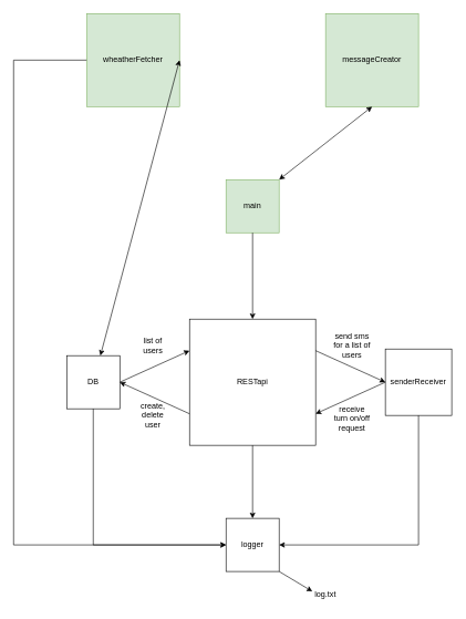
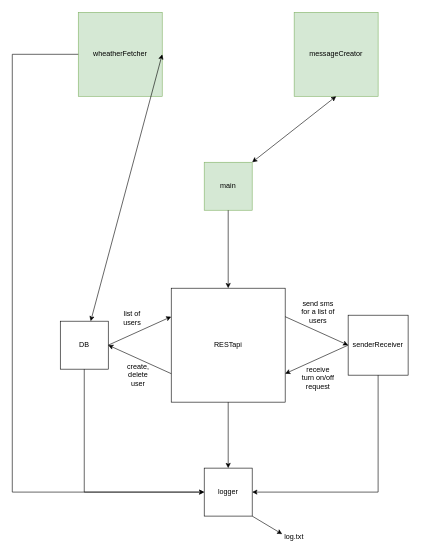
  <mxCell id="0" />
  <mxCell id="1" parent="0" />
  <mxCell id="2" value="main" style="whiteSpace=wrap;html=1;aspect=fixed;fillColor=#d5e8d4;strokeColor=#82b366;" vertex="1" parent="1"><mxGeometry x="340" y="270" width="80" height="80" as="geometry" /></mxCell>
  <mxCell id="3" value="messageCreator" style="whiteSpace=wrap;html=1;aspect=fixed;fillColor=#d5e8d4;strokeColor=#82b366;" vertex="1" parent="1"><mxGeometry x="490" y="20" width="140" height="140" as="geometry" /></mxCell>
  <mxCell id="4" value="wheatherFetcher" style="whiteSpace=wrap;html=1;aspect=fixed;fillColor=#d5e8d4;strokeColor=#82b366;" vertex="1" parent="1"><mxGeometry x="130" y="20" width="140" height="140" as="geometry" /></mxCell>
  <mxCell id="5" value="" style="endArrow=classic;html=1;rounded=0;entryX=0.5;entryY=1;entryDx=0;entryDy=0;startArrow=classic;startFill=1;" edge="1" parent="1" target="3"><mxGeometry width="50" height="50" relative="1" as="geometry"><mxPoint x="420" y="270" as="sourcePoint" /><mxPoint x="470" y="220" as="targetPoint" /></mxGeometry></mxCell>
  <mxCell id="6" value="" style="endArrow=classic;startArrow=classic;html=1;rounded=0;exitX=1;exitY=0.5;exitDx=0;exitDy=0;" edge="1" parent="1" source="4" target="9"><mxGeometry width="50" height="50" relative="1" as="geometry"><mxPoint x="380" y="330" as="sourcePoint" /><mxPoint x="430" y="280" as="targetPoint" /></mxGeometry></mxCell>
  <mxCell id="7" value="RESTapi" style="whiteSpace=wrap;html=1;aspect=fixed;" vertex="1" parent="1"><mxGeometry x="285" y="480" width="190" height="190" as="geometry" /></mxCell>
  <mxCell id="8" value="" style="endArrow=classic;html=1;rounded=0;exitX=0.5;exitY=1;exitDx=0;exitDy=0;entryX=0.5;entryY=0;entryDx=0;entryDy=0;" edge="1" parent="1" source="2" target="7"><mxGeometry width="50" height="50" relative="1" as="geometry"><mxPoint x="380" y="330" as="sourcePoint" /><mxPoint x="430" y="280" as="targetPoint" /></mxGeometry></mxCell>
  <mxCell id="9" value="DB" style="whiteSpace=wrap;html=1;aspect=fixed;" vertex="1" parent="1"><mxGeometry x="100" y="535" width="80" height="80" as="geometry" /></mxCell>
  <mxCell id="10" value="" style="endArrow=classic;html=1;rounded=0;exitX=1;exitY=0.5;exitDx=0;exitDy=0;entryX=0;entryY=0.25;entryDx=0;entryDy=0;" edge="1" parent="1" source="9" target="7"><mxGeometry width="50" height="50" relative="1" as="geometry"><mxPoint x="380" y="530" as="sourcePoint" /><mxPoint x="430" y="480" as="targetPoint" /></mxGeometry></mxCell>
  <mxCell id="11" value="" style="endArrow=classic;html=1;rounded=0;entryX=1;entryY=0.5;entryDx=0;entryDy=0;exitX=0;exitY=0.75;exitDx=0;exitDy=0;" edge="1" parent="1" source="7" target="9"><mxGeometry width="50" height="50" relative="1" as="geometry"><mxPoint x="380" y="530" as="sourcePoint" /><mxPoint x="430" y="480" as="targetPoint" /></mxGeometry></mxCell>
  <mxCell id="12" value="create, delete user" style="text;html=1;align=center;verticalAlign=middle;whiteSpace=wrap;rounded=0;" vertex="1" parent="1"><mxGeometry x="200" y="610" width="60" height="30" as="geometry" /></mxCell>
- <mxCell id="13" value="list of users" style="text;html=1;align=center;verticalAlign=middle;whiteSpace=wrap;rounded=0;" vertex="1" parent="1"><mxGeometry x="200" y="505" width="60" height="30" as="geometry" /></mxCell>
+ <mxCell id="13" value="list of users" style="text;html=1;align=center;verticalAlign=middle;whiteSpace=wrap;rounded=0;" vertex="1" parent="1"><mxGeometry x="190" y="515" width="60" height="30" as="geometry" /></mxCell>
  <mxCell id="14" value="senderReceiver" style="whiteSpace=wrap;html=1;aspect=fixed;" vertex="1" parent="1"><mxGeometry x="580" y="525" width="100" height="100" as="geometry" /></mxCell>
  <mxCell id="15" value="" style="endArrow=classic;html=1;rounded=0;entryX=0;entryY=0.5;entryDx=0;entryDy=0;exitX=1;exitY=0.25;exitDx=0;exitDy=0;" edge="1" parent="1" source="7" target="14"><mxGeometry width="50" height="50" relative="1" as="geometry"><mxPoint x="380" y="430" as="sourcePoint" /><mxPoint x="430" y="380" as="targetPoint" /></mxGeometry></mxCell>
  <mxCell id="16" value="send sms for a list of users" style="text;html=1;align=center;verticalAlign=middle;whiteSpace=wrap;rounded=0;" vertex="1" parent="1"><mxGeometry x="500" y="505" width="60" height="30" as="geometry" /></mxCell>
  <mxCell id="17" value="" style="endArrow=classic;html=1;rounded=0;exitX=0;exitY=0.5;exitDx=0;exitDy=0;entryX=1;entryY=0.75;entryDx=0;entryDy=0;" edge="1" parent="1" source="14" target="7"><mxGeometry width="50" height="50" relative="1" as="geometry"><mxPoint x="380" y="430" as="sourcePoint" /><mxPoint x="430" y="380" as="targetPoint" /></mxGeometry></mxCell>
  <mxCell id="18" value="receive turn on/off request" style="text;html=1;align=center;verticalAlign=middle;whiteSpace=wrap;rounded=0;" vertex="1" parent="1"><mxGeometry x="500" y="615" width="60" height="30" as="geometry" /></mxCell>
  <mxCell id="19" value="logger" style="whiteSpace=wrap;html=1;aspect=fixed;" vertex="1" parent="1"><mxGeometry x="340" y="780" width="80" height="80" as="geometry" /></mxCell>
  <mxCell id="20" value="" style="endArrow=classic;html=1;rounded=0;exitX=0.5;exitY=1;exitDx=0;exitDy=0;entryX=0.5;entryY=0;entryDx=0;entryDy=0;" edge="1" parent="1" source="7" target="19"><mxGeometry width="50" height="50" relative="1" as="geometry"><mxPoint x="380" y="530" as="sourcePoint" /><mxPoint x="430" y="480" as="targetPoint" /></mxGeometry></mxCell>
  <mxCell id="21" value="" style="endArrow=classic;html=1;rounded=0;exitX=0;exitY=0.5;exitDx=0;exitDy=0;entryX=0;entryY=0.5;entryDx=0;entryDy=0;" edge="1" parent="1" source="4" target="19"><mxGeometry width="50" height="50" relative="1" as="geometry"><mxPoint x="380" y="430" as="sourcePoint" /><mxPoint x="430" y="380" as="targetPoint" /><Array as="points"><mxPoint x="20" y="90" /><mxPoint x="20" y="820" /></Array></mxGeometry></mxCell>
  <mxCell id="22" value="log.txt" style="text;html=1;align=center;verticalAlign=middle;whiteSpace=wrap;rounded=0;" vertex="1" parent="1"><mxGeometry x="460" y="880" width="60" height="30" as="geometry" /></mxCell>
  <mxCell id="23" value="" style="endArrow=classic;html=1;rounded=0;" edge="1" parent="1"><mxGeometry width="50" height="50" relative="1" as="geometry"><mxPoint x="420" y="860" as="sourcePoint" /><mxPoint x="470" y="890" as="targetPoint" /></mxGeometry></mxCell>
  <mxCell id="24" value="" style="endArrow=open;html=1;rounded=0;exitX=0.5;exitY=1;exitDx=0;exitDy=0;entryX=0;entryY=0.5;entryDx=0;entryDy=0;" edge="1" parent="1" source="9" target="19"><mxGeometry width="50" height="50" relative="1" as="geometry"><mxPoint x="430" y="620" as="sourcePoint" /><mxPoint x="480" y="570" as="targetPoint" /><Array as="points"><mxPoint x="140" y="820" /></Array></mxGeometry></mxCell>
  <mxCell id="25" value="" style="endArrow=classic;html=1;rounded=0;exitX=0.5;exitY=1;exitDx=0;exitDy=0;entryX=1;entryY=0.5;entryDx=0;entryDy=0;" edge="1" parent="1" source="14" target="19"><mxGeometry width="50" height="50" relative="1" as="geometry"><mxPoint x="430" y="620" as="sourcePoint" /><mxPoint x="480" y="570" as="targetPoint" /><Array as="points"><mxPoint x="630" y="820" /></Array></mxGeometry></mxCell>
